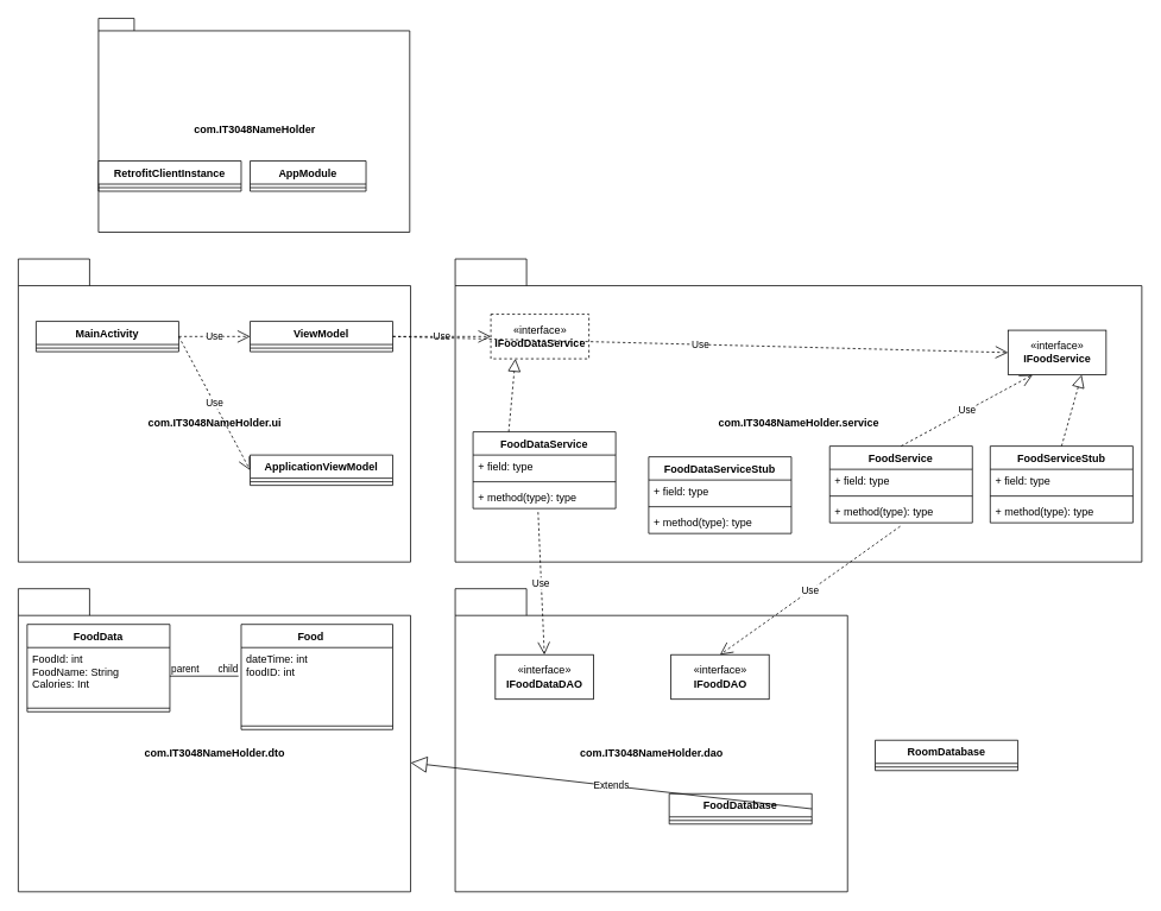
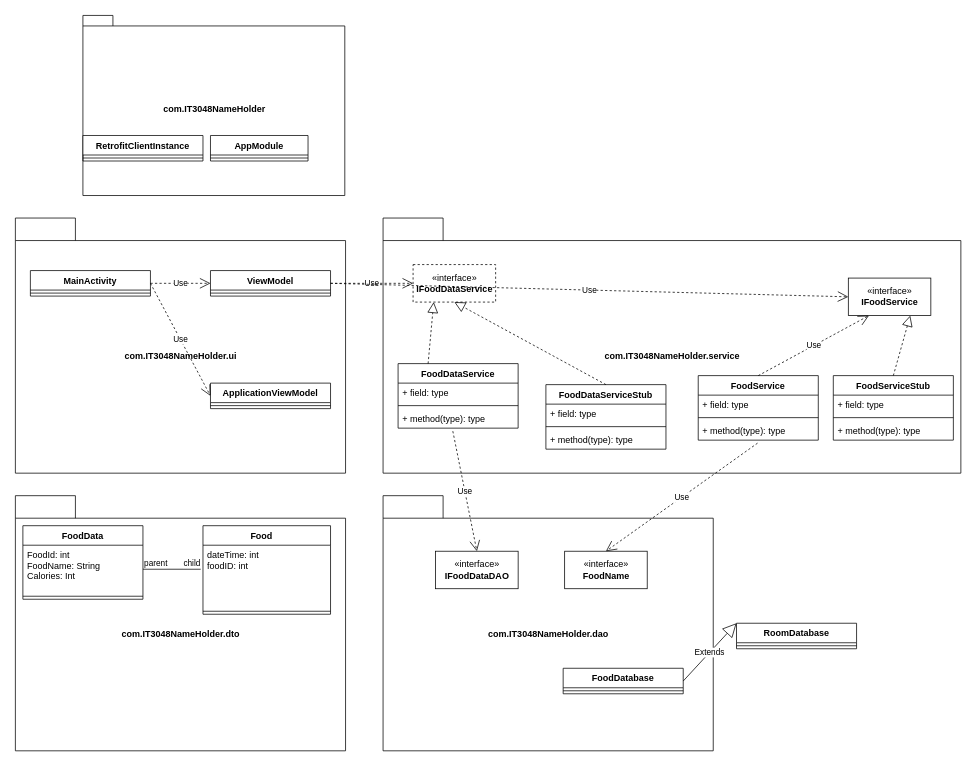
  <mxCell id="0" />
  <mxCell id="1" parent="0" />
  <mxCell id="2" value="com.IT3048NameHolder.ui" style="shape=folder;fontStyle=1;tabWidth=80;tabHeight=30;tabPosition=left;html=1;boundedLbl=1;" vertex="1" parent="1"><mxGeometry x="20" y="290" width="440" height="340" as="geometry" /></mxCell>
  <mxCell id="3" value="com.IT3048NameHolder.dto" style="shape=folder;fontStyle=1;tabWidth=80;tabHeight=30;tabPosition=left;html=1;boundedLbl=1;" vertex="1" parent="1"><mxGeometry x="20" y="660" width="440" height="340" as="geometry" /></mxCell>
  <mxCell id="4" value="com.IT3048NameHolder.service" style="shape=folder;fontStyle=1;tabWidth=80;tabHeight=30;tabPosition=left;html=1;boundedLbl=1;" vertex="1" parent="1"><mxGeometry x="510" y="290" width="770" height="340" as="geometry" /></mxCell>
  <mxCell id="5" value="com.IT3048NameHolder.dao" style="shape=folder;fontStyle=1;tabWidth=80;tabHeight=30;tabPosition=left;html=1;boundedLbl=1;" vertex="1" parent="1"><mxGeometry x="510" y="660" width="440" height="340" as="geometry" /></mxCell>
  <mxCell id="6" value="MainActivity" style="swimlane;fontStyle=1;align=center;verticalAlign=top;childLayout=stackLayout;horizontal=1;startSize=26;horizontalStack=0;resizeParent=1;resizeParentMax=0;resizeLast=0;collapsible=1;marginBottom=0;" vertex="1" parent="1"><mxGeometry x="40" y="360" width="160" height="34" as="geometry" /></mxCell>
  <mxCell id="7" value="" style="line;strokeWidth=1;fillColor=none;align=left;verticalAlign=middle;spacingTop=-1;spacingLeft=3;spacingRight=3;rotatable=0;labelPosition=right;points=[];portConstraint=eastwest;strokeColor=inherit;" vertex="1" parent="6"><mxGeometry y="26" width="160" height="8" as="geometry" /></mxCell>
  <mxCell id="8" value="ViewModel" style="swimlane;fontStyle=1;align=center;verticalAlign=top;childLayout=stackLayout;horizontal=1;startSize=26;horizontalStack=0;resizeParent=1;resizeParentMax=0;resizeLast=0;collapsible=1;marginBottom=0;" vertex="1" parent="1"><mxGeometry x="280" y="360" width="160" height="34" as="geometry" /></mxCell>
  <mxCell id="9" value="" style="line;strokeWidth=1;fillColor=none;align=left;verticalAlign=middle;spacingTop=-1;spacingLeft=3;spacingRight=3;rotatable=0;labelPosition=right;points=[];portConstraint=eastwest;strokeColor=inherit;" vertex="1" parent="8"><mxGeometry y="26" width="160" height="8" as="geometry" /></mxCell>
  <mxCell id="10" value="ApplicationViewModel" style="swimlane;fontStyle=1;align=center;verticalAlign=top;childLayout=stackLayout;horizontal=1;startSize=26;horizontalStack=0;resizeParent=1;resizeParentMax=0;resizeLast=0;collapsible=1;marginBottom=0;" vertex="1" parent="1"><mxGeometry x="280" y="510" width="160" height="34" as="geometry" /></mxCell>
  <mxCell id="11" value="" style="line;strokeWidth=1;fillColor=none;align=left;verticalAlign=middle;spacingTop=-1;spacingLeft=3;spacingRight=3;rotatable=0;labelPosition=right;points=[];portConstraint=eastwest;strokeColor=inherit;" vertex="1" parent="10"><mxGeometry y="26" width="160" height="8" as="geometry" /></mxCell>
  <mxCell id="12" value="com.IT3048NameHolder" style="shape=folder;fontStyle=1;spacingTop=10;tabWidth=40;tabHeight=14;tabPosition=left;html=1;" vertex="1" parent="1"><mxGeometry x="110" y="20" width="349" height="240" as="geometry" /></mxCell>
  <mxCell id="13" value="AppModule" style="swimlane;fontStyle=1;align=center;verticalAlign=top;childLayout=stackLayout;horizontal=1;startSize=26;horizontalStack=0;resizeParent=1;resizeParentMax=0;resizeLast=0;collapsible=1;marginBottom=0;" vertex="1" parent="1"><mxGeometry x="280" y="180" width="130" height="34" as="geometry" /></mxCell>
  <mxCell id="14" value="" style="line;strokeWidth=1;fillColor=none;align=left;verticalAlign=middle;spacingTop=-1;spacingLeft=3;spacingRight=3;rotatable=0;labelPosition=right;points=[];portConstraint=eastwest;strokeColor=inherit;" vertex="1" parent="13"><mxGeometry y="26" width="130" height="8" as="geometry" /></mxCell>
  <mxCell id="15" value="Use" style="endArrow=open;endSize=12;dashed=1;html=1;rounded=0;exitX=1;exitY=0.5;exitDx=0;exitDy=0;entryX=0;entryY=0.5;entryDx=0;entryDy=0;" edge="1" parent="1" source="6" target="8"><mxGeometry width="160" relative="1" as="geometry"><mxPoint x="650" y="500" as="sourcePoint" /><mxPoint x="810" y="500" as="targetPoint" /></mxGeometry></mxCell>
  <mxCell id="16" value="Use" style="endArrow=open;endSize=12;dashed=1;html=1;rounded=0;exitX=1;exitY=0.5;exitDx=0;exitDy=0;entryX=0;entryY=0.5;entryDx=0;entryDy=0;" edge="1" parent="1" source="6" target="10"><mxGeometry width="160" relative="1" as="geometry"><mxPoint x="650" y="500" as="sourcePoint" /><mxPoint x="810" y="500" as="targetPoint" /></mxGeometry></mxCell>
  <mxCell id="17" value="FoodData" style="swimlane;fontStyle=1;align=center;verticalAlign=top;childLayout=stackLayout;horizontal=1;startSize=26;horizontalStack=0;resizeParent=1;resizeParentMax=0;resizeLast=0;collapsible=1;marginBottom=0;" vertex="1" parent="1"><mxGeometry x="30" y="700" width="160" height="98" as="geometry" /></mxCell>
  <mxCell id="18" value="FoodId: int&#10;FoodName: String&#10;Calories: Int&#10;" style="text;strokeColor=none;fillColor=none;align=left;verticalAlign=top;spacingLeft=4;spacingRight=4;overflow=hidden;rotatable=0;points=[[0,0.5],[1,0.5]];portConstraint=eastwest;" vertex="1" parent="17"><mxGeometry y="26" width="160" height="64" as="geometry" /></mxCell>
  <mxCell id="19" value="" style="line;strokeWidth=1;fillColor=none;align=left;verticalAlign=middle;spacingTop=-1;spacingLeft=3;spacingRight=3;rotatable=0;labelPosition=right;points=[];portConstraint=eastwest;strokeColor=inherit;" vertex="1" parent="17"><mxGeometry y="90" width="160" height="8" as="geometry" /></mxCell>
  <mxCell id="20" value="Food    " style="swimlane;fontStyle=1;align=center;verticalAlign=top;childLayout=stackLayout;horizontal=1;startSize=26;horizontalStack=0;resizeParent=1;resizeParentMax=0;resizeLast=0;collapsible=1;marginBottom=0;" vertex="1" parent="1"><mxGeometry x="270" y="700" width="170" height="118" as="geometry" /></mxCell>
  <mxCell id="21" value="dateTime: int&#10;foodID: int&#10;" style="text;strokeColor=none;fillColor=none;align=left;verticalAlign=top;spacingLeft=4;spacingRight=4;overflow=hidden;rotatable=0;points=[[0,0.5],[1,0.5]];portConstraint=eastwest;" vertex="1" parent="20"><mxGeometry y="26" width="170" height="84" as="geometry" /></mxCell>
  <mxCell id="22" value="" style="line;strokeWidth=1;fillColor=none;align=left;verticalAlign=middle;spacingTop=-1;spacingLeft=3;spacingRight=3;rotatable=0;labelPosition=right;points=[];portConstraint=eastwest;strokeColor=inherit;" vertex="1" parent="20"><mxGeometry y="110" width="170" height="8" as="geometry" /></mxCell>
  <mxCell id="23" value="" style="endArrow=none;html=1;edgeStyle=orthogonalEdgeStyle;rounded=0;exitX=1;exitY=0.5;exitDx=0;exitDy=0;entryX=-0.018;entryY=0.381;entryDx=0;entryDy=0;entryPerimeter=0;" edge="1" parent="1" source="18" target="21"><mxGeometry relative="1" as="geometry"><mxPoint x="650" y="500" as="sourcePoint" /><mxPoint x="810" y="500" as="targetPoint" /></mxGeometry></mxCell>
  <mxCell id="24" value="parent" style="edgeLabel;resizable=0;html=1;align=left;verticalAlign=bottom;" connectable="0" vertex="1" parent="23"><mxGeometry x="-1" relative="1" as="geometry" /></mxCell>
  <mxCell id="25" value="child" style="edgeLabel;resizable=0;html=1;align=right;verticalAlign=bottom;" connectable="0" vertex="1" parent="23"><mxGeometry x="1" relative="1" as="geometry" /></mxCell>
  <mxCell id="26" value="FoodDataService" style="swimlane;fontStyle=1;align=center;verticalAlign=top;childLayout=stackLayout;horizontal=1;startSize=26;horizontalStack=0;resizeParent=1;resizeParentMax=0;resizeLast=0;collapsible=1;marginBottom=0;" vertex="1" parent="1"><mxGeometry x="530" y="484" width="160" height="86" as="geometry" /></mxCell>
  <mxCell id="27" value="+ field: type" style="text;strokeColor=none;fillColor=none;align=left;verticalAlign=top;spacingLeft=4;spacingRight=4;overflow=hidden;rotatable=0;points=[[0,0.5],[1,0.5]];portConstraint=eastwest;" vertex="1" parent="26"><mxGeometry y="26" width="160" height="26" as="geometry" /></mxCell>
  <mxCell id="28" value="" style="line;strokeWidth=1;fillColor=none;align=left;verticalAlign=middle;spacingTop=-1;spacingLeft=3;spacingRight=3;rotatable=0;labelPosition=right;points=[];portConstraint=eastwest;strokeColor=inherit;" vertex="1" parent="26"><mxGeometry y="52" width="160" height="8" as="geometry" /></mxCell>
  <mxCell id="29" value="+ method(type): type" style="text;strokeColor=none;fillColor=none;align=left;verticalAlign=top;spacingLeft=4;spacingRight=4;overflow=hidden;rotatable=0;points=[[0,0.5],[1,0.5]];portConstraint=eastwest;" vertex="1" parent="26"><mxGeometry y="60" width="160" height="26" as="geometry" /></mxCell>
  <mxCell id="30" value="FoodService" style="swimlane;fontStyle=1;align=center;verticalAlign=top;childLayout=stackLayout;horizontal=1;startSize=26;horizontalStack=0;resizeParent=1;resizeParentMax=0;resizeLast=0;collapsible=1;marginBottom=0;" vertex="1" parent="1"><mxGeometry x="930" y="500" width="160" height="86" as="geometry" /></mxCell>
  <mxCell id="31" value="+ field: type" style="text;strokeColor=none;fillColor=none;align=left;verticalAlign=top;spacingLeft=4;spacingRight=4;overflow=hidden;rotatable=0;points=[[0,0.5],[1,0.5]];portConstraint=eastwest;" vertex="1" parent="30"><mxGeometry y="26" width="160" height="26" as="geometry" /></mxCell>
  <mxCell id="32" value="" style="line;strokeWidth=1;fillColor=none;align=left;verticalAlign=middle;spacingTop=-1;spacingLeft=3;spacingRight=3;rotatable=0;labelPosition=right;points=[];portConstraint=eastwest;strokeColor=inherit;" vertex="1" parent="30"><mxGeometry y="52" width="160" height="8" as="geometry" /></mxCell>
  <mxCell id="33" value="+ method(type): type" style="text;strokeColor=none;fillColor=none;align=left;verticalAlign=top;spacingLeft=4;spacingRight=4;overflow=hidden;rotatable=0;points=[[0,0.5],[1,0.5]];portConstraint=eastwest;" vertex="1" parent="30"><mxGeometry y="60" width="160" height="26" as="geometry" /></mxCell>
  <mxCell id="34" value="«interface»&lt;br&gt;&lt;b&gt;IFoodService&lt;/b&gt;" style="html=1;" vertex="1" parent="1"><mxGeometry x="1130" y="370" width="110" height="50" as="geometry" /></mxCell>
  <mxCell id="35" value="«interface»&lt;br&gt;&lt;b&gt;IFoodDataService&lt;/b&gt;" style="html=1;dashed=1;" vertex="1" parent="1"><mxGeometry x="550" y="352" width="110" height="50" as="geometry" /></mxCell>
  <mxCell id="36" value="" style="endArrow=block;dashed=1;endFill=0;endSize=12;html=1;rounded=0;exitX=0.25;exitY=0;exitDx=0;exitDy=0;entryX=0.25;entryY=1;entryDx=0;entryDy=0;" edge="1" parent="1" source="26" target="35"><mxGeometry width="160" relative="1" as="geometry"><mxPoint x="650" y="530" as="sourcePoint" /><mxPoint x="810" y="530" as="targetPoint" /></mxGeometry></mxCell>
  <mxCell id="37" value="FoodDataServiceStub" style="swimlane;fontStyle=1;align=center;verticalAlign=top;childLayout=stackLayout;horizontal=1;startSize=26;horizontalStack=0;resizeParent=1;resizeParentMax=0;resizeLast=0;collapsible=1;marginBottom=0;" vertex="1" parent="1"><mxGeometry x="727" y="512" width="160" height="86" as="geometry" /></mxCell>
  <mxCell id="38" value="+ field: type" style="text;strokeColor=none;fillColor=none;align=left;verticalAlign=top;spacingLeft=4;spacingRight=4;overflow=hidden;rotatable=0;points=[[0,0.5],[1,0.5]];portConstraint=eastwest;" vertex="1" parent="37"><mxGeometry y="26" width="160" height="26" as="geometry" /></mxCell>
  <mxCell id="39" value="" style="line;strokeWidth=1;fillColor=none;align=left;verticalAlign=middle;spacingTop=-1;spacingLeft=3;spacingRight=3;rotatable=0;labelPosition=right;points=[];portConstraint=eastwest;strokeColor=inherit;" vertex="1" parent="37"><mxGeometry y="52" width="160" height="8" as="geometry" /></mxCell>
  <mxCell id="40" value="+ method(type): type" style="text;strokeColor=none;fillColor=none;align=left;verticalAlign=top;spacingLeft=4;spacingRight=4;overflow=hidden;rotatable=0;points=[[0,0.5],[1,0.5]];portConstraint=eastwest;" vertex="1" parent="37"><mxGeometry y="60" width="160" height="26" as="geometry" /></mxCell>
+ <mxCell id="41" value="" style="endArrow=block;dashed=1;endFill=0;endSize=12;html=1;rounded=0;entryX=0.5;entryY=1;entryDx=0;entryDy=0;exitX=0.5;exitY=0;exitDx=0;exitDy=0;" edge="1" parent="1" source="37" target="35"><mxGeometry width="160" relative="1" as="geometry"><mxPoint x="650" y="530" as="sourcePoint" /><mxPoint x="810" y="530" as="targetPoint" /></mxGeometry></mxCell>
  <mxCell id="42" value="FoodServiceStub" style="swimlane;fontStyle=1;align=center;verticalAlign=top;childLayout=stackLayout;horizontal=1;startSize=26;horizontalStack=0;resizeParent=1;resizeParentMax=0;resizeLast=0;collapsible=1;marginBottom=0;" vertex="1" parent="1"><mxGeometry x="1110" y="500" width="160" height="86" as="geometry" /></mxCell>
  <mxCell id="43" value="+ field: type" style="text;strokeColor=none;fillColor=none;align=left;verticalAlign=top;spacingLeft=4;spacingRight=4;overflow=hidden;rotatable=0;points=[[0,0.5],[1,0.5]];portConstraint=eastwest;" vertex="1" parent="42"><mxGeometry y="26" width="160" height="26" as="geometry" /></mxCell>
  <mxCell id="44" value="" style="line;strokeWidth=1;fillColor=none;align=left;verticalAlign=middle;spacingTop=-1;spacingLeft=3;spacingRight=3;rotatable=0;labelPosition=right;points=[];portConstraint=eastwest;strokeColor=inherit;" vertex="1" parent="42"><mxGeometry y="52" width="160" height="8" as="geometry" /></mxCell>
  <mxCell id="45" value="+ method(type): type" style="text;strokeColor=none;fillColor=none;align=left;verticalAlign=top;spacingLeft=4;spacingRight=4;overflow=hidden;rotatable=0;points=[[0,0.5],[1,0.5]];portConstraint=eastwest;" vertex="1" parent="42"><mxGeometry y="60" width="160" height="26" as="geometry" /></mxCell>
  <mxCell id="46" value="Use" style="endArrow=open;endSize=12;dashed=1;html=1;rounded=0;entryX=0.25;entryY=1;entryDx=0;entryDy=0;exitX=0.5;exitY=0;exitDx=0;exitDy=0;" edge="1" parent="1" source="30" target="34"><mxGeometry width="160" relative="1" as="geometry"><mxPoint x="650" y="530" as="sourcePoint" /><mxPoint x="810" y="530" as="targetPoint" /></mxGeometry></mxCell>
  <mxCell id="47" value="" style="endArrow=block;dashed=1;endFill=0;endSize=12;html=1;rounded=0;entryX=0.75;entryY=1;entryDx=0;entryDy=0;exitX=0.5;exitY=0;exitDx=0;exitDy=0;" edge="1" parent="1" source="42" target="34"><mxGeometry width="160" relative="1" as="geometry"><mxPoint x="650" y="530" as="sourcePoint" /><mxPoint x="810" y="530" as="targetPoint" /></mxGeometry></mxCell>
  <mxCell id="48" value="Use" style="endArrow=open;endSize=12;dashed=1;html=1;rounded=0;exitX=1;exitY=0.5;exitDx=0;exitDy=0;entryX=0;entryY=0.5;entryDx=0;entryDy=0;" edge="1" parent="1" source="8" target="35"><mxGeometry width="160" relative="1" as="geometry"><mxPoint x="650" y="530" as="sourcePoint" /><mxPoint x="810" y="530" as="targetPoint" /></mxGeometry></mxCell>
  <mxCell id="49" value="Use" style="endArrow=open;endSize=12;dashed=1;html=1;rounded=0;exitX=1;exitY=0.5;exitDx=0;exitDy=0;entryX=0;entryY=0.5;entryDx=0;entryDy=0;" edge="1" parent="1" source="8" target="34"><mxGeometry width="160" relative="1" as="geometry"><mxPoint x="650" y="530" as="sourcePoint" /><mxPoint x="810" y="530" as="targetPoint" /></mxGeometry></mxCell>
- <mxCell id="50" value="«interface»&lt;br&gt;&lt;b&gt;IFoodDataDAO&lt;/b&gt;" style="html=1;" vertex="1" parent="1"><mxGeometry x="555" y="734" width="110" height="50" as="geometry" /></mxCell>
+ <mxCell id="50" value="«interface»&lt;br&gt;&lt;b&gt;IFoodDataDAO&lt;/b&gt;" style="html=1;" vertex="1" parent="1"><mxGeometry x="580" y="734" width="110" height="50" as="geometry" /></mxCell>
  <mxCell id="51" value="Use" style="endArrow=open;endSize=12;dashed=1;html=1;rounded=0;exitX=0.456;exitY=1.154;exitDx=0;exitDy=0;exitPerimeter=0;entryX=0.5;entryY=0;entryDx=0;entryDy=0;" edge="1" parent="1" source="29" target="50"><mxGeometry width="160" relative="1" as="geometry"><mxPoint x="650" y="530" as="sourcePoint" /><mxPoint x="810" y="530" as="targetPoint" /></mxGeometry></mxCell>
  <mxCell id="52" value="RetrofitClientInstance" style="swimlane;fontStyle=1;align=center;verticalAlign=top;childLayout=stackLayout;horizontal=1;startSize=26;horizontalStack=0;resizeParent=1;resizeParentMax=0;resizeLast=0;collapsible=1;marginBottom=0;" vertex="1" parent="1"><mxGeometry x="110" y="180" width="160" height="34" as="geometry" /></mxCell>
  <mxCell id="53" value="" style="line;strokeWidth=1;fillColor=none;align=left;verticalAlign=middle;spacingTop=-1;spacingLeft=3;spacingRight=3;rotatable=0;labelPosition=right;points=[];portConstraint=eastwest;strokeColor=inherit;" vertex="1" parent="52"><mxGeometry y="26" width="160" height="8" as="geometry" /></mxCell>
- <mxCell id="54" value="«interface»&lt;br&gt;&lt;b&gt;IFoodDAO&lt;/b&gt;" style="html=1;" vertex="1" parent="1"><mxGeometry x="752" y="734" width="110" height="50" as="geometry" /></mxCell>
+ <mxCell id="54" value="«interface»&lt;br&gt;&lt;b&gt;FoodName&lt;/b&gt;" style="html=1;" vertex="1" parent="1"><mxGeometry x="752" y="734" width="110" height="50" as="geometry" /></mxCell>
  <mxCell id="55" value="Use" style="endArrow=open;endSize=12;dashed=1;html=1;rounded=0;entryX=0.5;entryY=0;entryDx=0;entryDy=0;exitX=0.494;exitY=1.154;exitDx=0;exitDy=0;exitPerimeter=0;" edge="1" parent="1" source="33" target="54"><mxGeometry width="160" relative="1" as="geometry"><mxPoint x="650" y="710" as="sourcePoint" /><mxPoint x="810" y="710" as="targetPoint" /></mxGeometry></mxCell>
  <mxCell id="56" value="FoodDatabase&#10;" style="swimlane;fontStyle=1;align=center;verticalAlign=top;childLayout=stackLayout;horizontal=1;startSize=26;horizontalStack=0;resizeParent=1;resizeParentMax=0;resizeLast=0;collapsible=1;marginBottom=0;" vertex="1" parent="1"><mxGeometry x="750" y="890" width="160" height="34" as="geometry" /></mxCell>
  <mxCell id="57" value="" style="line;strokeWidth=1;fillColor=none;align=left;verticalAlign=middle;spacingTop=-1;spacingLeft=3;spacingRight=3;rotatable=0;labelPosition=right;points=[];portConstraint=eastwest;strokeColor=inherit;" vertex="1" parent="56"><mxGeometry y="26" width="160" height="8" as="geometry" /></mxCell>
  <mxCell id="58" value="RoomDatabase" style="swimlane;fontStyle=1;align=center;verticalAlign=top;childLayout=stackLayout;horizontal=1;startSize=26;horizontalStack=0;resizeParent=1;resizeParentMax=0;resizeLast=0;collapsible=1;marginBottom=0;" vertex="1" parent="1"><mxGeometry x="981" y="830" width="160" height="34" as="geometry" /></mxCell>
  <mxCell id="59" value="" style="line;strokeWidth=1;fillColor=none;align=left;verticalAlign=middle;spacingTop=-1;spacingLeft=3;spacingRight=3;rotatable=0;labelPosition=right;points=[];portConstraint=eastwest;strokeColor=inherit;" vertex="1" parent="58"><mxGeometry y="26" width="160" height="8" as="geometry" /></mxCell>
- <mxCell id="60" value="Extends" style="endArrow=block;endSize=16;endFill=0;html=1;rounded=0;exitX=1;exitY=0.5;exitDx=0;exitDy=0;" edge="1" parent="1" source="56" target="3"><mxGeometry width="160" relative="1" as="geometry"><mxPoint x="650" y="710" as="sourcePoint" /><mxPoint x="810" y="710" as="targetPoint" /></mxGeometry></mxCell>
+ <mxCell id="60" value="Extends" style="endArrow=block;endSize=16;endFill=0;html=1;rounded=0;entryX=0;entryY=0;entryDx=0;entryDy=0;exitX=1;exitY=0.5;exitDx=0;exitDy=0;" edge="1" parent="1" source="56" target="58"><mxGeometry width="160" relative="1" as="geometry"><mxPoint x="650" y="710" as="sourcePoint" /><mxPoint x="810" y="710" as="targetPoint" /></mxGeometry></mxCell>
